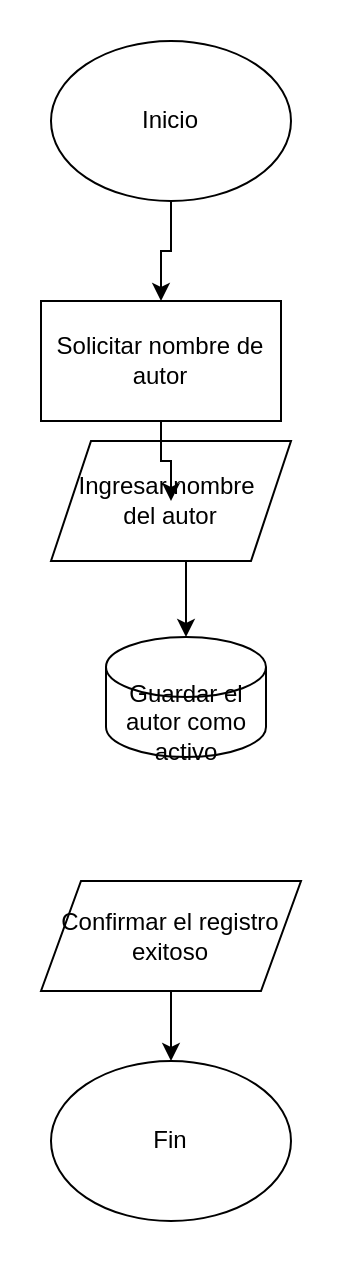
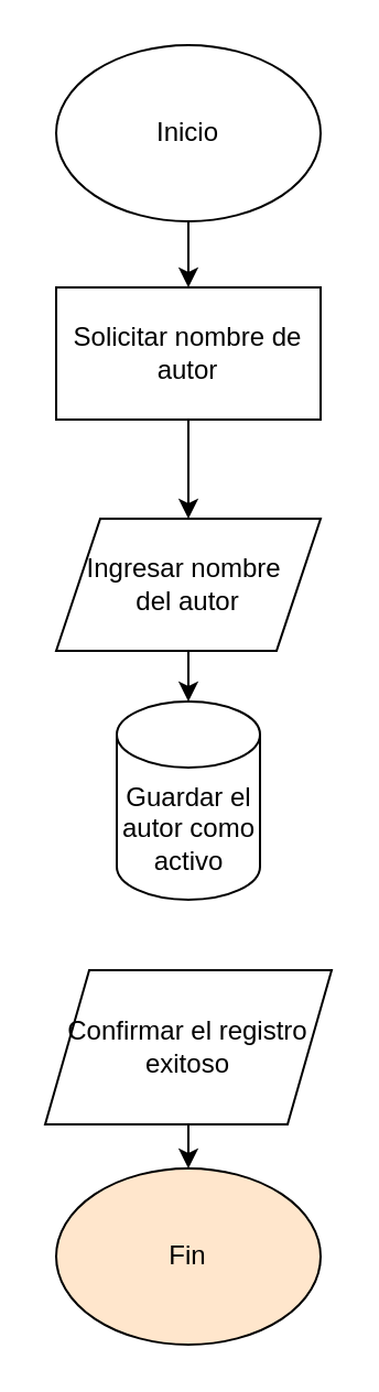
  <mxCell id="0" />
  <mxCell id="1" parent="0" />
  <mxCell id="2" style="edgeStyle=orthogonalEdgeStyle;rounded=0;orthogonalLoop=1;jettySize=auto;html=1;exitX=0.5;exitY=1;exitDx=0;exitDy=0;entryX=0.5;entryY=0;entryDx=0;entryDy=0;" edge="1" parent="1" source="3" target="9"><mxGeometry relative="1" as="geometry" /></mxCell>
  <mxCell id="3" value="Inicio" style="ellipse;whiteSpace=wrap;html=1;" vertex="1" parent="1"><mxGeometry x="25" y="20" width="120" height="80" as="geometry" /></mxCell>
- <mxCell id="4" value="Ingresar nombre&amp;nbsp;&lt;div&gt;del autor&lt;/div&gt;" style="shape=parallelogram;perimeter=parallelogramPerimeter;whiteSpace=wrap;html=1;fixedSize=1;" vertex="1" parent="1"><mxGeometry x="25" y="220" width="120" height="60" as="geometry" /></mxCell>
- <mxCell id="5" value="Fin" style="ellipse;whiteSpace=wrap;html=1;" vertex="1" parent="1"><mxGeometry x="25" y="530" width="120" height="80" as="geometry" /></mxCell>
+ <mxCell id="4" value="Ingresar nombre&amp;nbsp;&lt;div&gt;del autor&lt;/div&gt;" style="shape=parallelogram;perimeter=parallelogramPerimeter;whiteSpace=wrap;html=1;fixedSize=1;" vertex="1" parent="1"><mxGeometry x="25" y="235" width="120" height="60" as="geometry" /></mxCell>
+ <mxCell id="5" value="Fin" style="ellipse;whiteSpace=wrap;html=1;fillColor=#ffe6cc;" vertex="1" parent="1"><mxGeometry x="25" y="530" width="120" height="80" as="geometry" /></mxCell>
  <mxCell id="6" style="edgeStyle=orthogonalEdgeStyle;rounded=0;orthogonalLoop=1;jettySize=auto;html=1;exitX=0.5;exitY=1;exitDx=0;exitDy=0;entryX=0.5;entryY=0;entryDx=0;entryDy=0;" edge="1" parent="1" source="7" target="5"><mxGeometry relative="1" as="geometry" /></mxCell>
- <mxCell id="7" value="Confirmar el registro&lt;div&gt;exitoso&lt;/div&gt;" style="shape=parallelogram;perimeter=parallelogramPerimeter;whiteSpace=wrap;html=1;fixedSize=1;" vertex="1" parent="1"><mxGeometry x="20" y="440" width="130" height="55" as="geometry" /></mxCell>
+ <mxCell id="7" value="Confirmar el registro&lt;div&gt;exitoso&lt;/div&gt;" style="shape=parallelogram;perimeter=parallelogramPerimeter;whiteSpace=wrap;html=1;fixedSize=1;" vertex="1" parent="1"><mxGeometry x="20" y="440" width="130" height="70" as="geometry" /></mxCell>
  <mxCell id="8" value="" style="edgeStyle=orthogonalEdgeStyle;rounded=0;orthogonalLoop=1;jettySize=auto;html=1;" edge="1" parent="1" source="9" target="4"><mxGeometry relative="1" as="geometry" /></mxCell>
- <mxCell id="9" value="Solicitar nombre de autor" style="whiteSpace=wrap;html=1;" vertex="1" parent="1"><mxGeometry x="20" y="150" width="120" height="60" as="geometry" /></mxCell>
- <mxCell id="10" value="Guardar el&lt;div&gt;autor como&lt;/div&gt;&lt;div&gt;activo&lt;/div&gt;" style="shape=cylinder3;whiteSpace=wrap;html=1;boundedLbl=1;backgroundOutline=1;size=15;" vertex="1" parent="1"><mxGeometry x="52.5" y="318" width="80" height="60" as="geometry" /></mxCell>
+ <mxCell id="9" value="Solicitar nombre de autor" style="whiteSpace=wrap;html=1;" vertex="1" parent="1"><mxGeometry x="25" y="130" width="120" height="60" as="geometry" /></mxCell>
+ <mxCell id="10" value="Guardar el&lt;div&gt;autor como&lt;/div&gt;&lt;div&gt;activo&lt;/div&gt;" style="shape=cylinder3;whiteSpace=wrap;html=1;boundedLbl=1;backgroundOutline=1;size=15;" vertex="1" parent="1"><mxGeometry x="52.5" y="318" width="65" height="90" as="geometry" /></mxCell>
  <mxCell id="11" style="edgeStyle=orthogonalEdgeStyle;rounded=0;orthogonalLoop=1;jettySize=auto;html=1;exitX=0.5;exitY=1;exitDx=0;exitDy=0;entryX=0.5;entryY=0;entryDx=0;entryDy=0;entryPerimeter=0;" edge="1" parent="1" source="4" target="10"><mxGeometry relative="1" as="geometry" /></mxCell>
